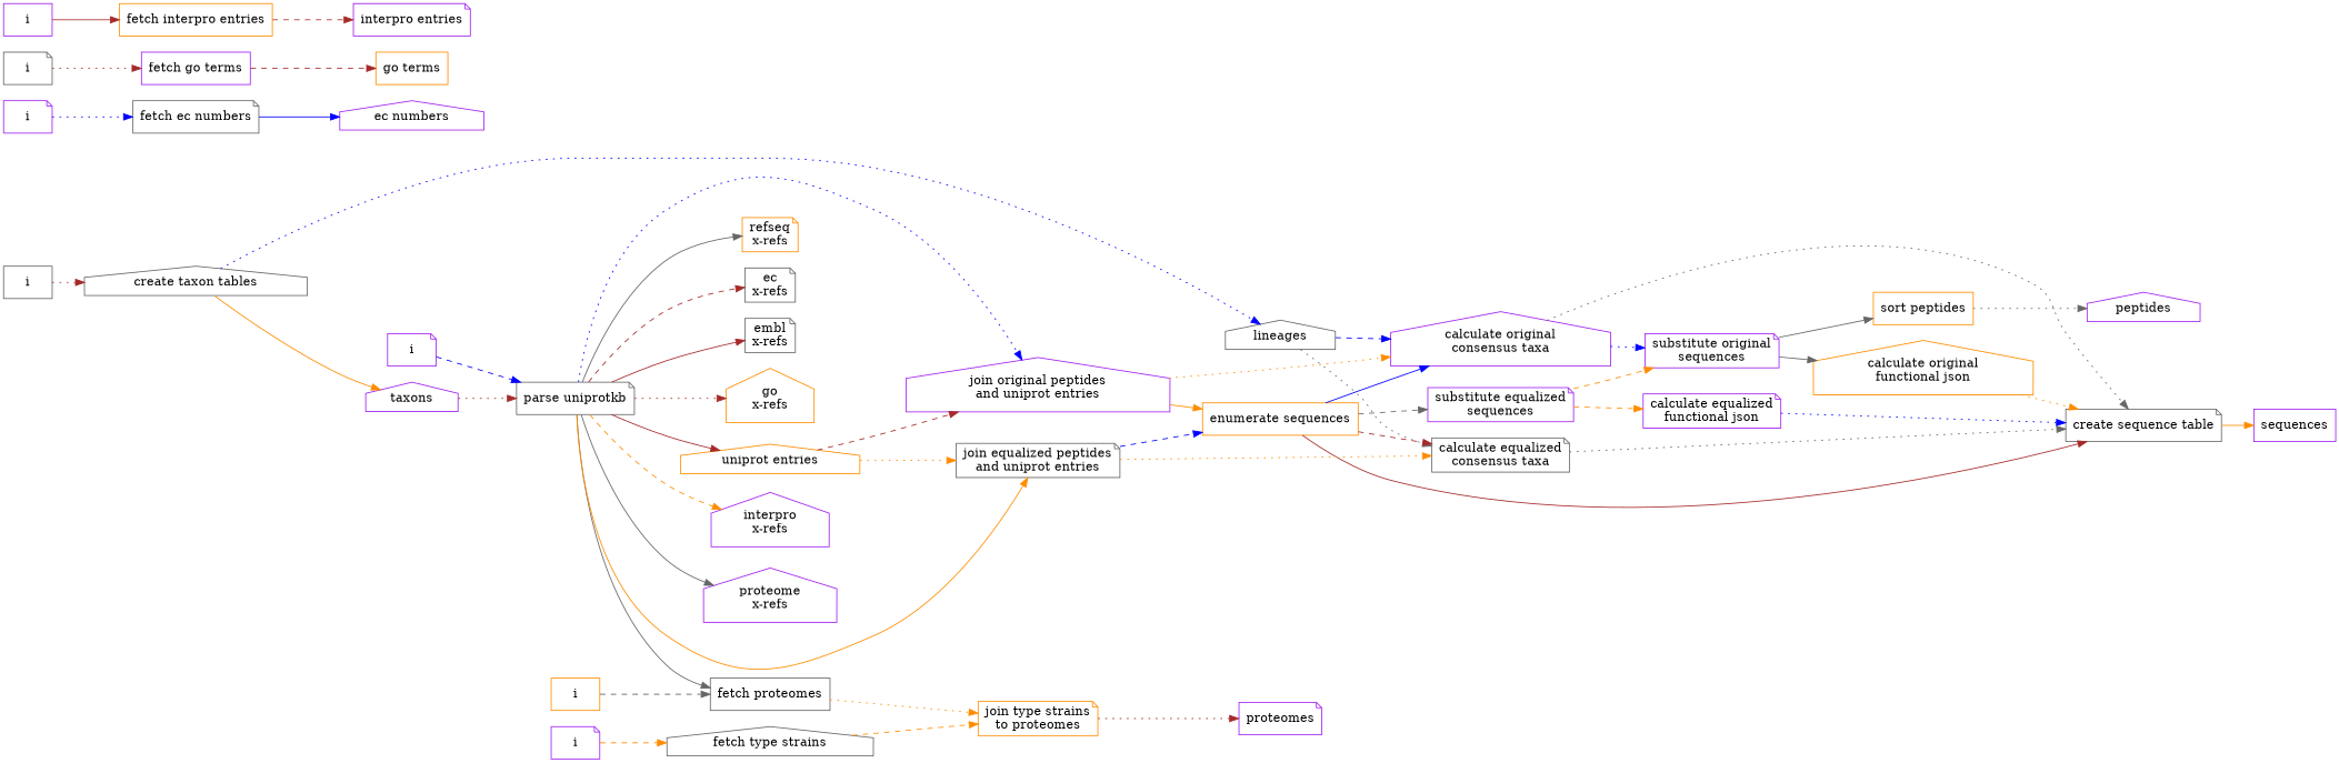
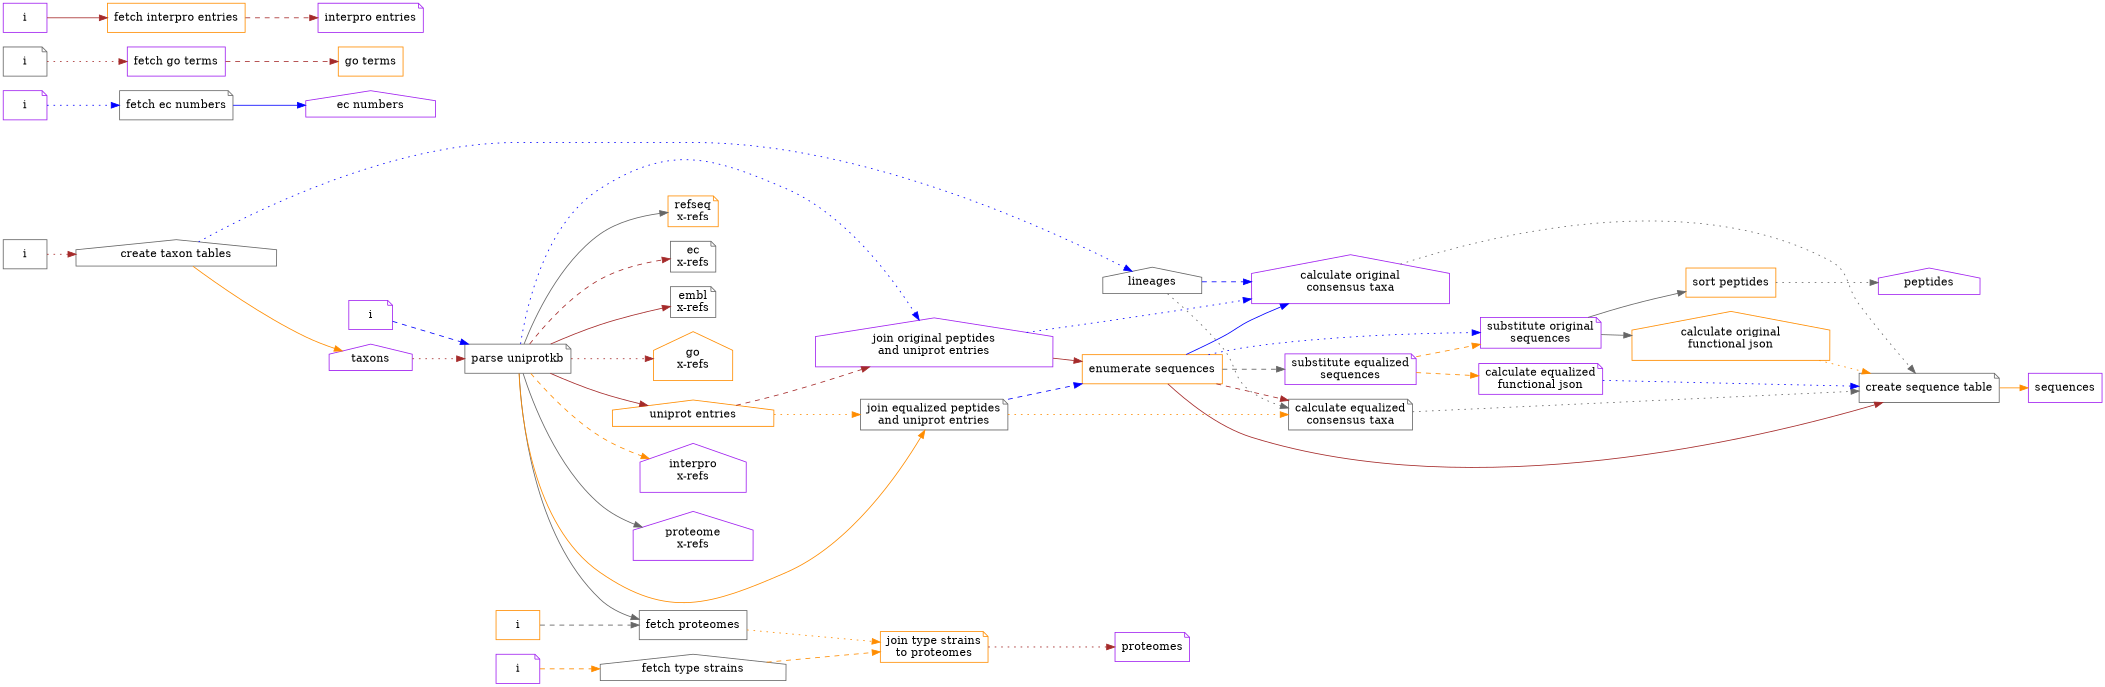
  digraph {
    rankdir=LR
    node [color=purple shape=note]
    edge [color=brown style=dotted]
    n1 [color=gray40 label="calculate equalized\nconsensus taxa"]
    n2 [color=gray40 label="create sequence table"]
    n3 [label=sequences shape=box]
    n4 [label="calculate equalized\nfunctional json"]
    n5 [label="calculate original\nconsensus taxa" shape=house]
    n6 [color=darkorange label="calculate original\nfunctional json" shape=house]
    n7 [color=gray40 label="create taxon tables" shape=house]
    n8 [color=gray40 label=lineages shape=house]
    n9 [label=taxons shape=house]
    n10 [color=gray40 label="parse uniprotkb"]
    n11 [color=darkorange label="enumerate sequences" shape=box]
    n12 [label="substitute equalized\nsequences"]
    n13 [label="substitute original\nsequences"]
    n14 [color=darkorange label="sort peptides" shape=box]
    n15 [color=gray40 label="fetch ec numbers"]
    n16 [label="ec numbers" shape=house]
    n17 [label="fetch go terms" shape=box]
    n18 [color=darkorange label="go terms" shape=box]
    n19 [color=darkorange label="fetch interpro entries" shape=box]
    n20 [label="interpro entries"]
    n21 [color=gray40 label="fetch proteomes" shape=box]
    n22 [color=darkorange label="join type strains\nto proteomes"]
    n23 [label=proteomes]
    n24 [color=gray40 label="fetch type strains" shape=house]
    n25 [color=gray40 label="join equalized peptides\nand uniprot entries"]
    n26 [label="join original peptides\nand uniprot entries" shape=house]
    n27 [color=gray40 label="ec\nx-refs"]
    n28 [color=gray40 label="embl\nx-refs"]
    n29 [color=darkorange label="go\nx-refs" shape=house]
    n30 [label="interpro\nx-refs" shape=house]
    n31 [label="proteome\nx-refs" shape=house]
    n32 [color=darkorange label="refseq\nx-refs"]
    n33 [color=darkorange label="uniprot entries" shape=house]
    n34 [label=peptides shape=house]
    n35 [color=gray40 label=i shape=box]
    n36 [color=darkorange label=i shape=box]
    n37 [label=i]
    n38 [label=i]
    n39 [color=gray40 label=i]
    n40 [label=i shape=box]
    n41 [label=i]
    n1 -> n2 [color=gray40]
    n2 -> n3 [color=darkorange style=solid]
    n4 -> n2 [color=blue]
    n5 -> n2 [color=gray40]
    n6 -> n2 [color=darkorange]
    n7 -> n8 [color=blue]
    n7 -> n9 [color=darkorange style=solid]
    n8 -> n1 [color=gray40]
    n8 -> n5 [color=blue style=dashed]
    n9 -> n10
    n10 -> n21 [color=gray40 style=solid]
    n10 -> n25 [color=darkorange style=solid]
    n10 -> n26 [color=blue]
    n10 -> n27 [style=dashed]
    n10 -> n28 [style=solid]
    n10 -> n29
    n10 -> n30 [color=darkorange style=dashed]
    n10 -> n31 [color=gray40 style=solid]
    n10 -> n32 [color=gray40 style=solid]
    n10 -> n33 [style=solid]
    n11 -> n1 [style=dashed]
    n11 -> n2 [style=solid]
    n11 -> n5 [color=blue style=solid]
    n11 -> n12 [color=gray40 style=dashed]
-   n5 -> n13 [color=blue]
+   n11 -> n13 [color=blue]
    n12 -> n4 [color=darkorange style=dashed]
    n12 -> n13 [color=darkorange style=dashed]
    n13 -> n6 [color=gray40 style=solid]
    n13 -> n14 [color=gray40 style=solid]
    n14 -> n34 [color=gray40]
    n15 -> n16 [color=blue style=solid]
    n17 -> n18 [style=dashed]
    n19 -> n20 [style=dashed]
    n21 -> n22 [color=darkorange]
    n22 -> n23
    n24 -> n22 [color=darkorange style=dashed]
    n25 -> n1 [color=darkorange]
    n25 -> n11 [color=blue style=dashed]
-   n26 -> n5 [color=darkorange]
-   n26 -> n11 [color=darkorange style=solid]
+   n26 -> n5 [color=blue]
+   n26 -> n11 [style=solid]
    n33 -> n25 [color=darkorange]
    n33 -> n26 [style=dashed]
    n35 -> n7
    n36 -> n21 [color=gray40 style=dashed]
    n37 -> n24 [color=darkorange style=dashed]
    n38 -> n15 [color=blue]
    n39 -> n17
    n40 -> n19 [style=solid]
    n41 -> n10 [color=blue style=dashed]
  }
